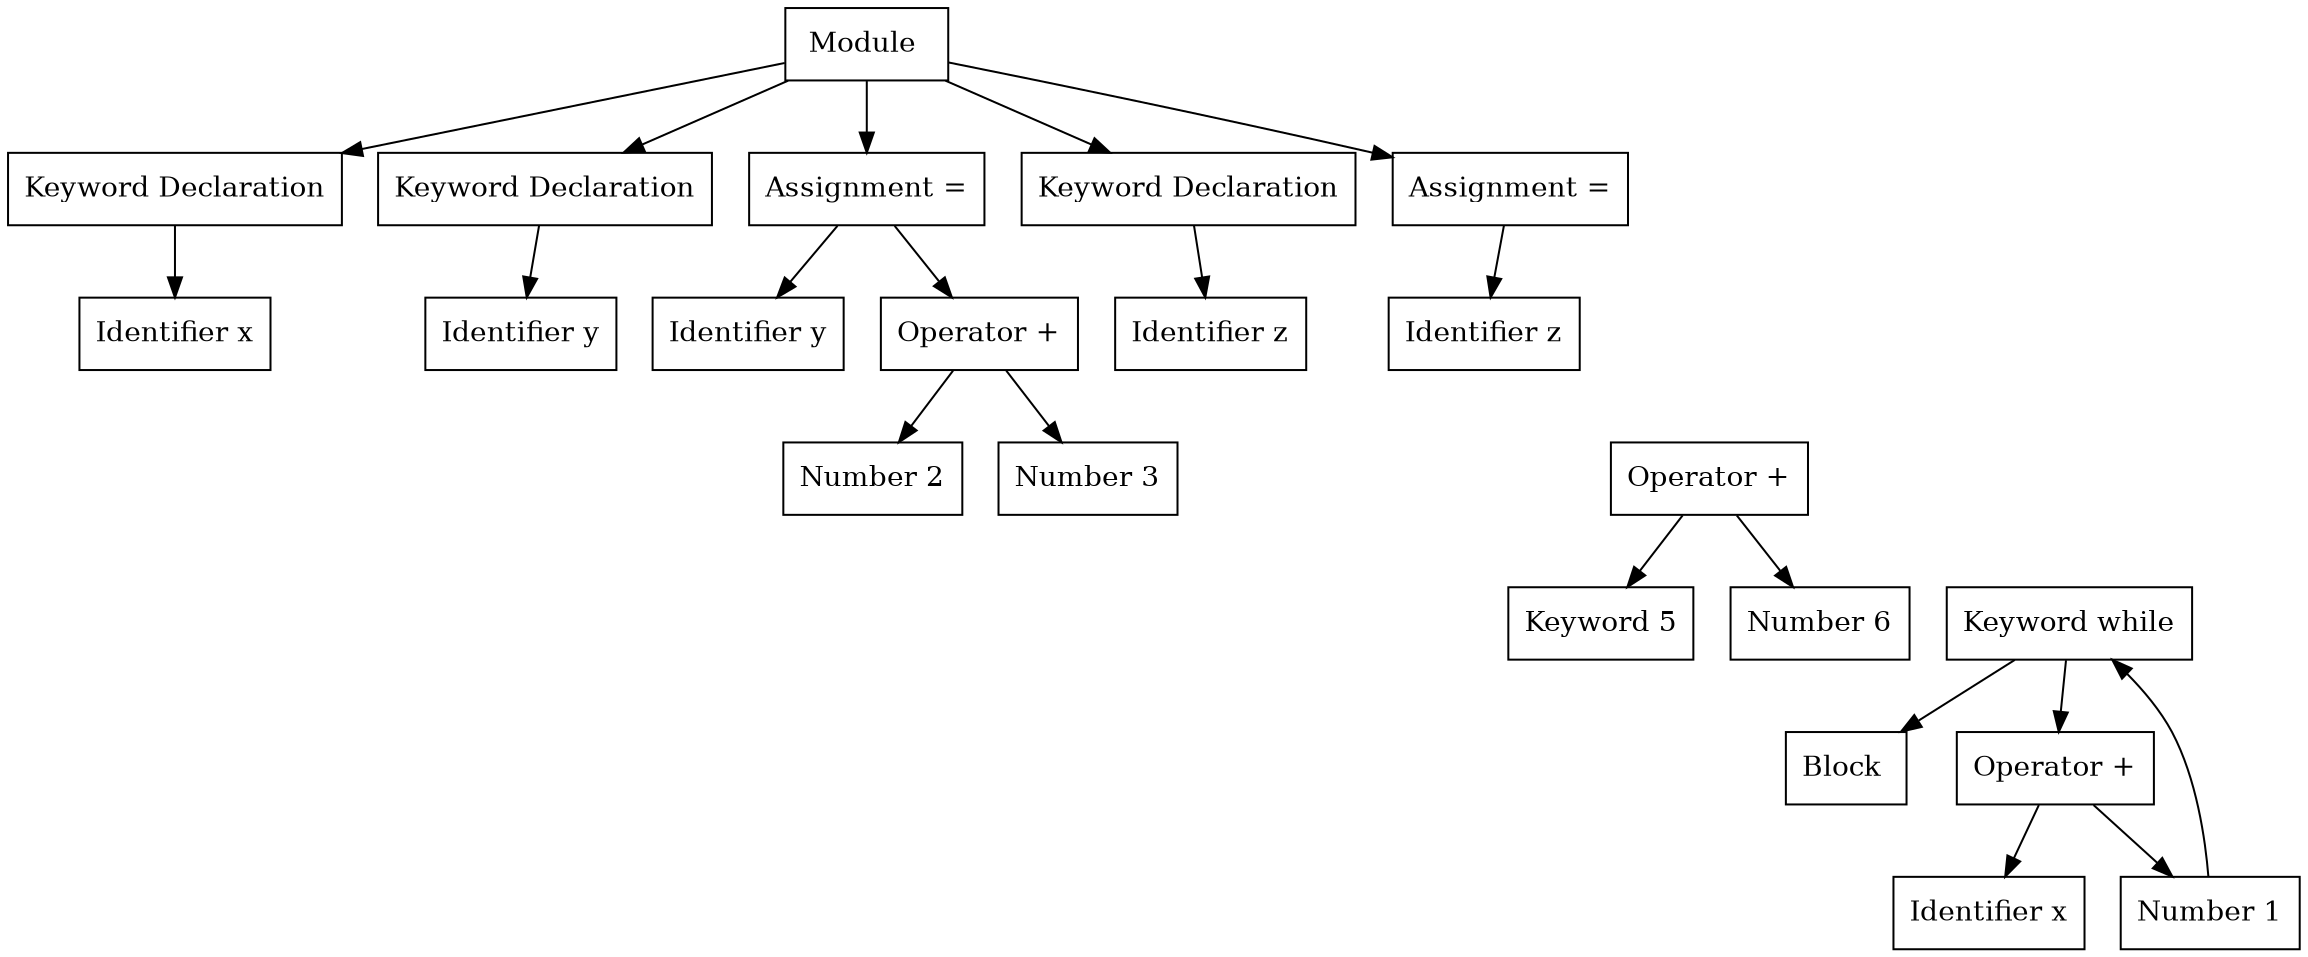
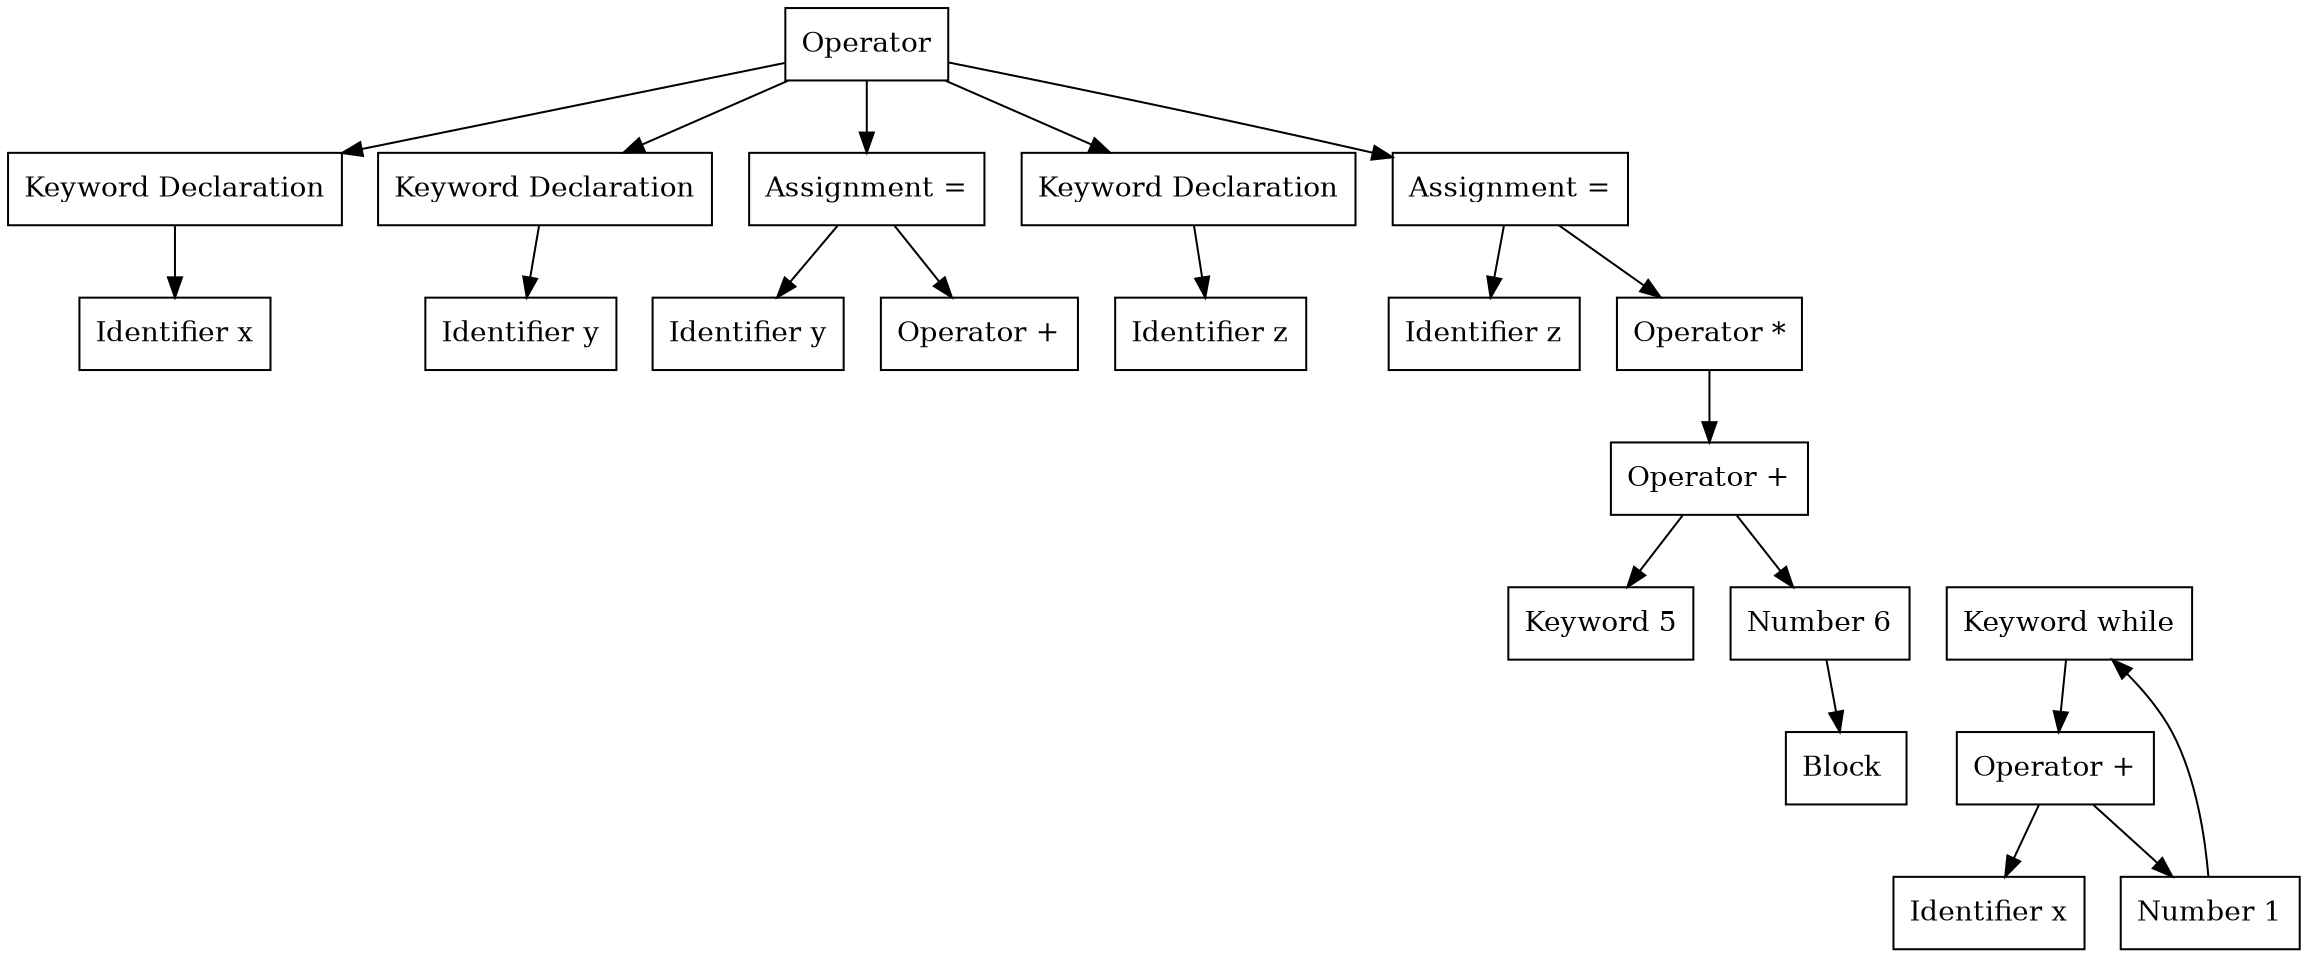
  digraph {
    node [shape=box]
-   n1 [label="Module " uuid="3d377358-326f-413c-90ae-1986bbedb7d2"]
+   n1 [label=Operator uuid="3d377358-326f-413c-90ae-1986bbedb7d2"]
    n2 [label="Keyword Declaration" uuid="6dac086d-6e6a-4d16-8abf-1d10e46e260a"]
    n3 [label="Keyword Declaration" uuid="76c99faa-2a9d-4002-a613-6012085b7d6d"]
    n4 [label="Assignment =" uuid="f9295e80-60e0-466e-bc90-8c411ff0c050"]
    n5 [label="Keyword Declaration" uuid="91bce382-4848-48b7-b293-ab0b07e8eda3"]
    n6 [label="Assignment =" uuid="f3e9715a-51d9-40f4-8fe2-cd197742ed8b"]
    n7 [label="Identifier x" uuid="d001b847-6c58-4807-8214-4c7aad894ab4"]
    n8 [label="Identifier y" uuid="96ee1708-2b11-43a7-b00e-55269ee64881"]
    n9 [label="Identifier y" uuid="817d9846-ae98-41fc-800e-77ab06a8b983"]
    n10 [label="Operator +" uuid="dd35382b-867f-4d2f-b050-db92ad0c3710"]
    n11 [label="Keyword while" uuid="b2192761-8b4f-4844-b2ff-a70e8df23492"]
    n12 [label="Operator +" uuid="33ed701f-b541-45f8-aab9-aa579e451152"]
    n13 [label="Block " uuid="e657cb96-deda-4189-951d-f0195a53fa41"]
    n14 [label="Identifier z" uuid="531d8bda-dd53-4813-a760-da4dccaacbfe"]
    n15 [label="Identifier z" uuid="f2b6dcc6-fbdc-49f1-8c64-4f6cab8ce938"]
-   n17 [label="Number 2" uuid="c0a5ead8-f3dd-4d76-bd8e-c1e30e460628"]
-   n18 [label="Number 3" uuid="ea319dcd-8a15-4a86-9aad-b92de1f2d933"]
+   n16 [label="Operator *" uuid="e7c43307-4d7b-47f2-8c13-3872dbb23bb8"]
    n19 [label="Identifier x" uuid="ccb92566-21d6-4acc-b161-132c5d2c168c"]
    n20 [label="Number 1" uuid="b50b7c1c-2862-42f4-8dc3-bccc7bcfc893"]
    n21 [label="Operator +" uuid="30a51989-33a1-4d61-8121-62844e638e85"]
    n22 [label="Keyword 5" uuid="6d61d1d1-7f19-4e9c-a983-532fcb5b2246"]
    n23 [label="Number 6" uuid="43223f59-0cec-4f1b-a601-a931f9d847c7"]
    n1 -> n2
    n1 -> n3
    n1 -> n4
    n1 -> n5
    n1 -> n6
    n2 -> n7
    n3 -> n8
    n4 -> n9
    n4 -> n10
    n5 -> n14
    n6 -> n15
-   n10 -> n17
-   n10 -> n18
+   n6 -> n16
    n11 -> n12
-   n11 -> n13
+   n23 -> n13
    n12 -> n19
    n12 -> n20
+   n16 -> n21
    n20 -> n11
    n21 -> n22
    n21 -> n23
  }
